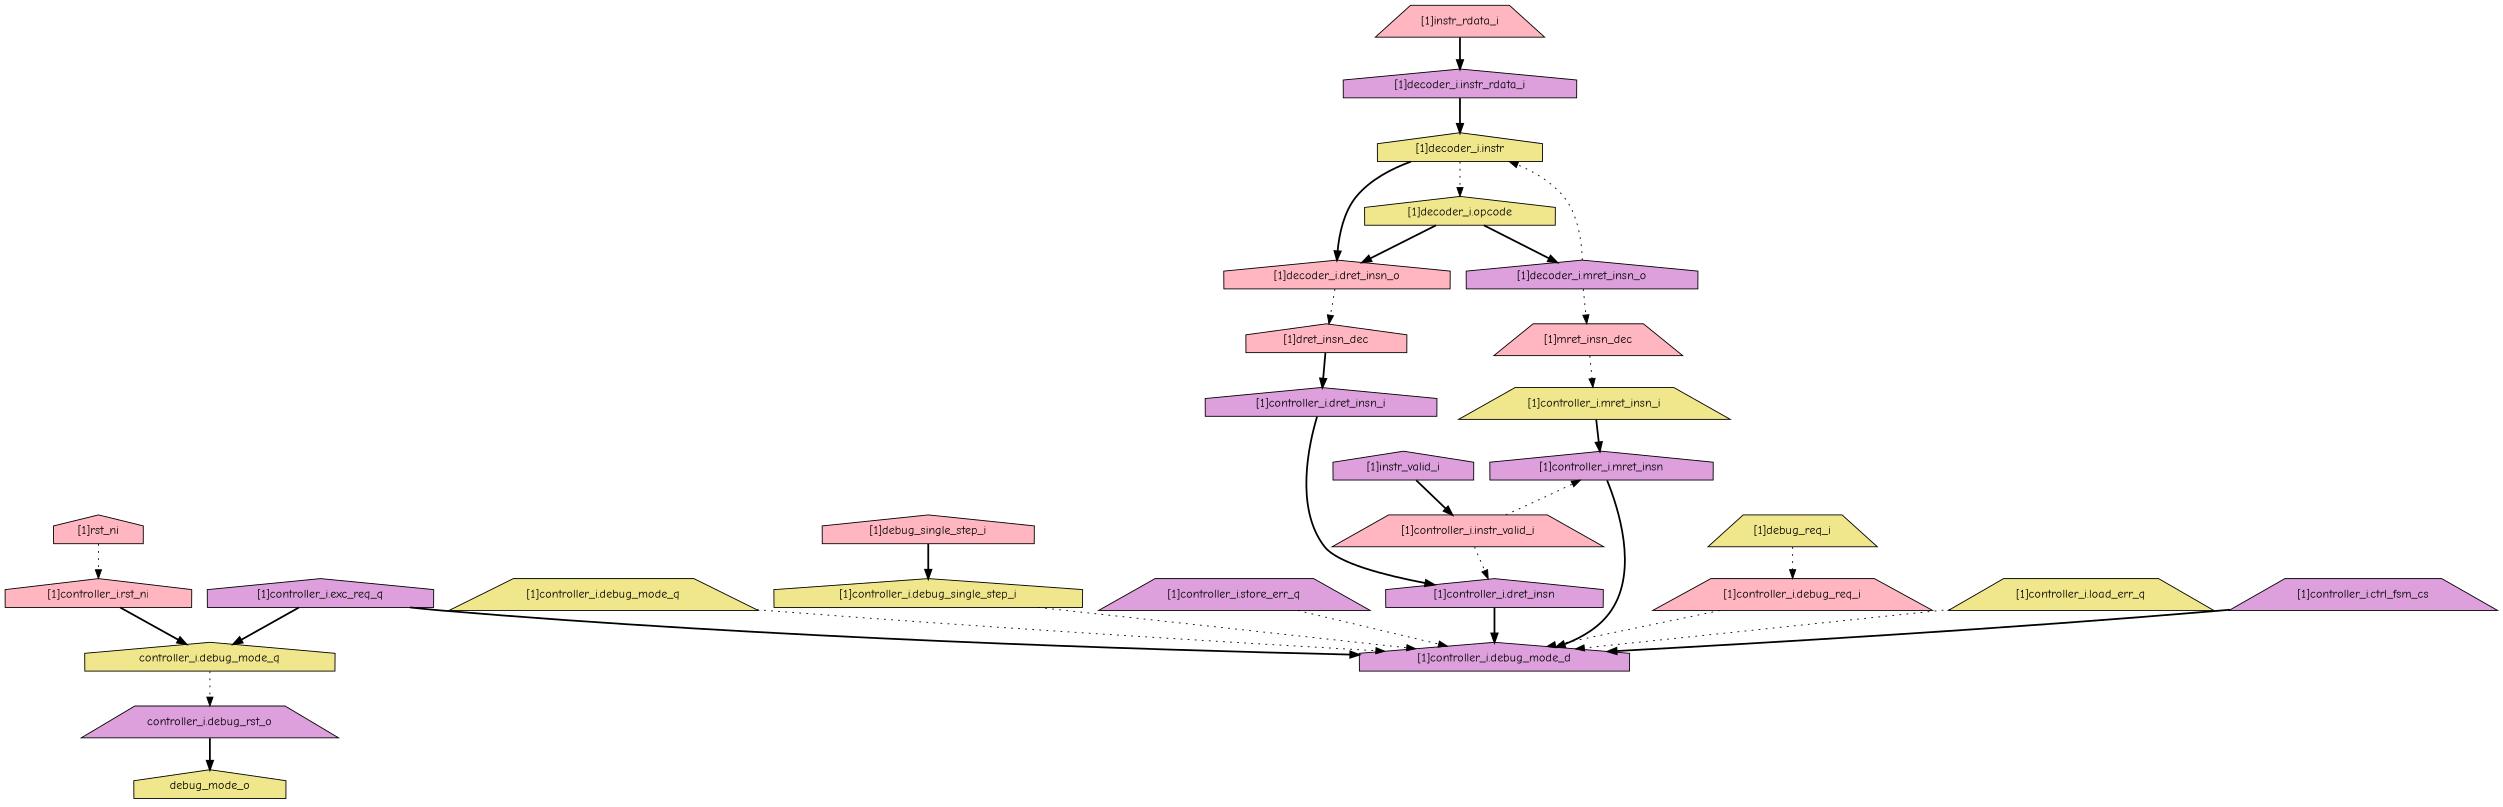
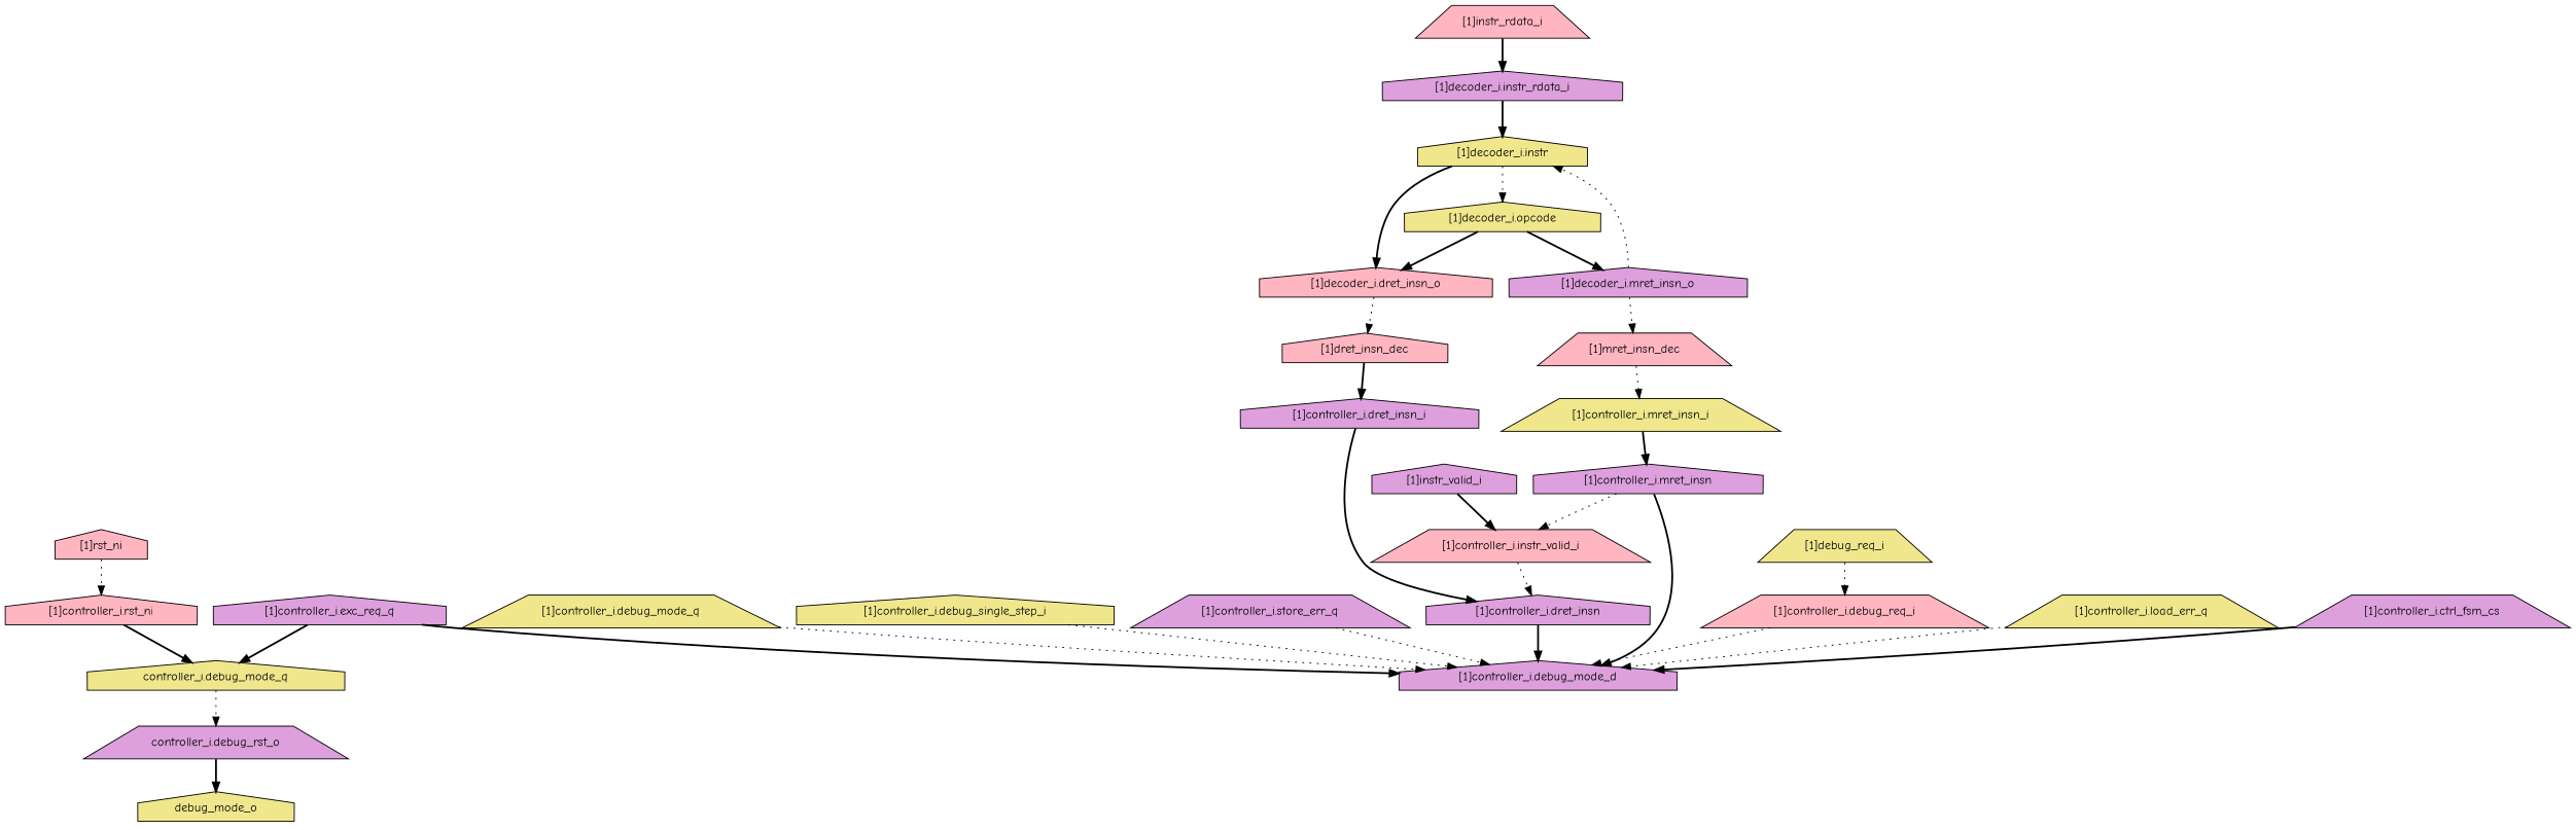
  strict digraph {
    fontname="Comic Neue"
    node [complexity=8 fillcolor=plum fontname="Comic Neue" importance=0.018071061631 rank=0.0 shape=house style=filled]
    edge [fontname="Comic Neue" style=bold]
    n1 [complexity=0 importance=0.00385363748482 label="controller_i.debug_rst_o" shape=trapezium]
    debug_mode_o [complexity=0 fillcolor=khaki importance=0.00228185682916]
    "[1]decoder_i.instr_rdata_i" [complexity=14 importance=0.0246198869063 rank=0.00175856335045]
    "[1]decoder_i.instr" [complexity=12 fillcolor=khaki importance=0.0227499251248 rank=0.00189582709374]
    "[1]decoder_i.dret_insn_o" [fillcolor=lightpink rank=0.00225888270388]
    "[1]decoder_i.opcode" [complexity=9 fillcolor=khaki importance=0.0203189945547 rank=0.00225766606164]
    "[1]dret_insn_dec" [fillcolor=lightpink importance=0.0165642729822 rank=0.00207053412277]
    "[1]decoder_i.mret_insn_o" [rank=0.00225888270388]
    "[1]mret_insn_dec" [fillcolor=lightpink importance=0.0165642729822 rank=0.00207053412277 shape=trapezium]
    "[1]controller_i.debug_mode_q" [complexity=6 fillcolor=khaki importance=0.0115561773246 rank=0.0019260295541 shape=trapezium]
    "[1]controller_i.debug_mode_d" [complexity=4 importance=0.00882568674728 rank=0.00220642168682]
    "controller_i.debug_mode_q" [complexity=2 fillcolor=khaki importance=0.00658412806212 rank=0.00329206403106]
-   "[1]debug_single_step_i" [complexity=6 fillcolor=lightpink importance=0.0213912970575 rank=0.00356521617624]
    "[1]controller_i.debug_single_step_i" [complexity=6 fillcolor=khaki importance=0.019895334367 rank=0.00331588906117]
    "[1]controller_i.store_err_q" [complexity=7 importance=0.0114636617914 rank=0.0016376659702 shape=trapezium]
    "[1]controller_i.dret_insn_i" [importance=0.0143148987278 rank=0.00178936234098]
    "[1]controller_i.dret_insn" [complexity=5 importance=0.011694290496 rank=0.00233885809921]
    "[1]instr_valid_i" [importance=0.0150602149679 rank=0.00188252687099]
    "[1]controller_i.instr_valid_i" [fillcolor=lightpink importance=0.0135642522775 rank=0.00169553153469 shape=trapezium]
    "[1]controller_i.mret_insn" [complexity=5 importance=0.011694290496 rank=0.00233885809921]
    "[1]controller_i.mret_insn_i" [fillcolor=khaki importance=0.0143148987278 rank=0.00178936234098 shape=trapezium]
    "[1]debug_req_i" [complexity=6 fillcolor=khaki importance=0.0213912970575 rank=0.00356521617624 shape=trapezium]
    "[1]controller_i.debug_req_i" [complexity=6 fillcolor=lightpink importance=0.019895334367 rank=0.00331588906117 shape=trapezium]
    "[1]controller_i.load_err_q" [complexity=7 fillcolor=khaki importance=0.0114169067406 rank=0.00163098667722 shape=trapezium]
    "[1]instr_rdata_i" [complexity=14 fillcolor=lightpink importance=0.0261158495967 rank=0.00186541782834 shape=trapezium]
    "[1]rst_ni" [complexity=3 fillcolor=lightpink importance=0.0162536812779 rank=0.00541789375929]
    "[1]controller_i.rst_ni" [complexity=3 fillcolor=lightpink importance=0.0147577185874 rank=0.00491923952914]
    "[1]controller_i.exc_req_q" [complexity=7 importance=0.0113455951819 rank=0.0016207993117]
    "[1]controller_i.ctrl_fsm_cs" [complexity=5 importance=0.0459949149994 rank=0.00919898299989 shape=trapezium]
    n1 -> debug_mode_o
    "[1]decoder_i.instr_rdata_i" -> "[1]decoder_i.instr"
    "[1]decoder_i.instr" -> "[1]decoder_i.dret_insn_o"
    "[1]decoder_i.instr" -> "[1]decoder_i.opcode" [style=dotted]
    "[1]decoder_i.dret_insn_o" -> "[1]dret_insn_dec" [style=dotted]
    "[1]decoder_i.opcode" -> "[1]decoder_i.dret_insn_o"
    "[1]decoder_i.opcode" -> "[1]decoder_i.mret_insn_o"
    "[1]dret_insn_dec" -> "[1]controller_i.dret_insn_i"
    "[1]decoder_i.mret_insn_o" -> "[1]decoder_i.instr" [style=dotted]
    "[1]decoder_i.mret_insn_o" -> "[1]mret_insn_dec" [style=dotted]
    "[1]mret_insn_dec" -> "[1]controller_i.mret_insn_i" [style=dotted]
    "[1]controller_i.debug_mode_q" -> "[1]controller_i.debug_mode_d" [style=dotted]
    "controller_i.debug_mode_q" -> n1 [style=dotted]
-   "[1]debug_single_step_i" -> "[1]controller_i.debug_single_step_i"
    "[1]controller_i.debug_single_step_i" -> "[1]controller_i.debug_mode_d" [style=dotted]
    "[1]controller_i.store_err_q" -> "[1]controller_i.debug_mode_d" [style=dotted]
    "[1]controller_i.dret_insn_i" -> "[1]controller_i.dret_insn"
    "[1]controller_i.dret_insn" -> "[1]controller_i.debug_mode_d"
    "[1]instr_valid_i" -> "[1]controller_i.instr_valid_i"
    "[1]controller_i.instr_valid_i" -> "[1]controller_i.dret_insn" [style=dotted]
-   "[1]controller_i.instr_valid_i" -> "[1]controller_i.mret_insn" [style=dotted]
+   "[1]controller_i.mret_insn" -> "[1]controller_i.instr_valid_i" [style=dotted]
    "[1]controller_i.mret_insn" -> "[1]controller_i.debug_mode_d"
    "[1]controller_i.mret_insn_i" -> "[1]controller_i.mret_insn"
    "[1]debug_req_i" -> "[1]controller_i.debug_req_i" [style=dotted]
    "[1]controller_i.debug_req_i" -> "[1]controller_i.debug_mode_d" [style=dotted]
    "[1]controller_i.load_err_q" -> "[1]controller_i.debug_mode_d" [style=dotted]
    "[1]instr_rdata_i" -> "[1]decoder_i.instr_rdata_i"
    "[1]rst_ni" -> "[1]controller_i.rst_ni" [style=dotted]
    "[1]controller_i.rst_ni" -> "controller_i.debug_mode_q"
    "[1]controller_i.exc_req_q" -> "[1]controller_i.debug_mode_d"
    "[1]controller_i.exc_req_q" -> "controller_i.debug_mode_q"
    "[1]controller_i.ctrl_fsm_cs" -> "[1]controller_i.debug_mode_d"
  }
